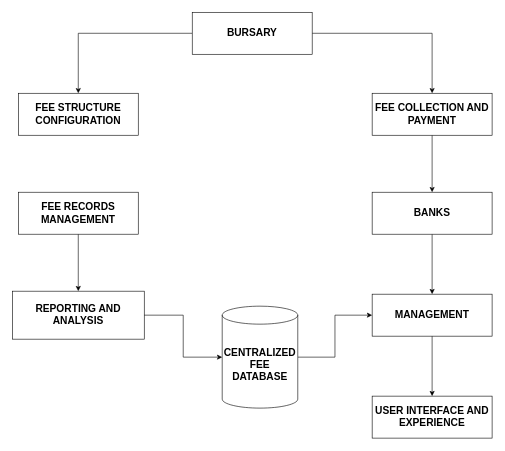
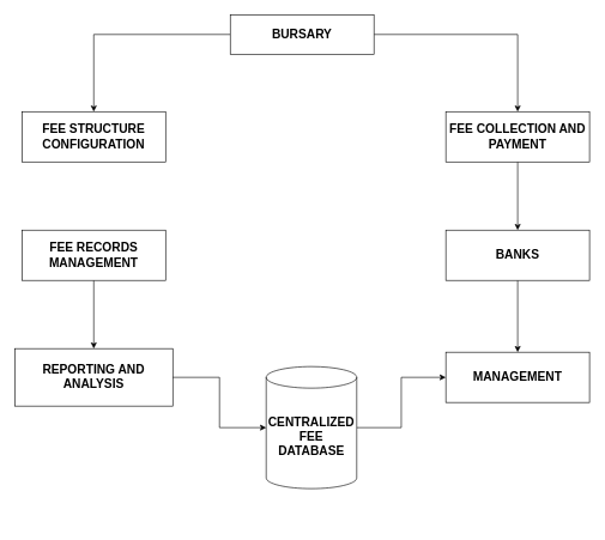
  <mxCell id="0" />
  <mxCell id="1" parent="0" />
  <mxCell id="2" style="edgeStyle=orthogonalEdgeStyle;rounded=0;orthogonalLoop=1;jettySize=auto;html=1;" edge="1" parent="1" source="3" target="12"><mxGeometry relative="1" as="geometry" /></mxCell>
  <mxCell id="3" value="&lt;font style=&quot;font-size: 17px;&quot;&gt;&lt;b&gt;BANKS&lt;/b&gt;&lt;/font&gt;" style="rounded=0;whiteSpace=wrap;html=1;" vertex="1" parent="1"><mxGeometry x="620" y="320" width="200" height="70" as="geometry" /></mxCell>
  <mxCell id="4" style="edgeStyle=orthogonalEdgeStyle;rounded=0;orthogonalLoop=1;jettySize=auto;html=1;entryX=0;entryY=0.5;entryDx=0;entryDy=0;" edge="1" parent="1" source="5" target="12"><mxGeometry relative="1" as="geometry" /></mxCell>
  <mxCell id="5" value="&lt;font style=&quot;font-size: 17px;&quot;&gt;&lt;b&gt;CENTRALIZED FEE DATABASE&lt;/b&gt;&lt;/font&gt;" style="shape=cylinder3;whiteSpace=wrap;html=1;boundedLbl=1;backgroundOutline=1;size=15;" vertex="1" parent="1"><mxGeometry x="370" y="510" width="126" height="170" as="geometry" /></mxCell>
  <mxCell id="6" value="&lt;font style=&quot;font-size: 17px;&quot;&gt;&lt;b&gt;REPORTING AND ANALYSIS&lt;/b&gt;&lt;/font&gt;" style="rounded=0;whiteSpace=wrap;html=1;" vertex="1" parent="1"><mxGeometry x="20" y="485" width="220" height="80" as="geometry" /></mxCell>
- <mxCell id="7" value="&lt;font style=&quot;font-size: 17px;&quot;&gt;&lt;b&gt;USER INTERFACE AND EXPERIENCE&lt;/b&gt;&lt;/font&gt;" style="rounded=0;whiteSpace=wrap;html=1;" vertex="1" parent="1"><mxGeometry x="620" y="660" width="200" height="70" as="geometry" /></mxCell>
  <mxCell id="8" style="edgeStyle=orthogonalEdgeStyle;rounded=0;orthogonalLoop=1;jettySize=auto;html=1;entryX=0.5;entryY=0;entryDx=0;entryDy=0;" edge="1" parent="1" source="10" target="13"><mxGeometry relative="1" as="geometry" /></mxCell>
  <mxCell id="9" style="edgeStyle=orthogonalEdgeStyle;rounded=0;orthogonalLoop=1;jettySize=auto;html=1;" edge="1" parent="1" source="10" target="15"><mxGeometry relative="1" as="geometry" /></mxCell>
- <mxCell id="10" value="&lt;font style=&quot;font-size: 17px;&quot;&gt;&lt;b&gt;BURSARY&lt;/b&gt;&lt;/font&gt;" style="rounded=0;whiteSpace=wrap;html=1;" vertex="1" parent="1"><mxGeometry x="320" y="20" width="200" height="70" as="geometry" /></mxCell>
- <mxCell id="11" style="edgeStyle=orthogonalEdgeStyle;rounded=0;orthogonalLoop=1;jettySize=auto;html=1;entryX=0.5;entryY=0;entryDx=0;entryDy=0;" edge="1" parent="1" source="12" target="7"><mxGeometry relative="1" as="geometry" /></mxCell>
+ <mxCell id="10" value="&lt;font style=&quot;font-size: 17px;&quot;&gt;&lt;b&gt;BURSARY&lt;/b&gt;&lt;/font&gt;" style="rounded=0;whiteSpace=wrap;html=1;" vertex="1" parent="1"><mxGeometry x="320" y="20" width="200" height="55" as="geometry" /></mxCell>
  <mxCell id="12" value="&lt;font style=&quot;font-size: 17px;&quot;&gt;&lt;b&gt;MANAGEMENT&lt;/b&gt;&lt;/font&gt;" style="rounded=0;whiteSpace=wrap;html=1;" vertex="1" parent="1"><mxGeometry x="620" y="490" width="200" height="70" as="geometry" /></mxCell>
  <mxCell id="13" value="&lt;font style=&quot;font-size: 17px;&quot;&gt;&lt;b&gt;FEE STRUCTURE CONFIGURATION&lt;/b&gt;&lt;/font&gt;" style="rounded=0;whiteSpace=wrap;html=1;" vertex="1" parent="1"><mxGeometry x="30" y="155" width="200" height="70" as="geometry" /></mxCell>
  <mxCell id="14" style="edgeStyle=orthogonalEdgeStyle;rounded=0;orthogonalLoop=1;jettySize=auto;html=1;" edge="1" parent="1" source="15" target="3"><mxGeometry relative="1" as="geometry" /></mxCell>
  <mxCell id="15" value="&lt;font style=&quot;font-size: 17px;&quot;&gt;&lt;b&gt;FEE COLLECTION AND PAYMENT&lt;/b&gt;&lt;/font&gt;" style="rounded=0;whiteSpace=wrap;html=1;" vertex="1" parent="1"><mxGeometry x="620" y="155" width="200" height="70" as="geometry" /></mxCell>
  <mxCell id="16" style="edgeStyle=orthogonalEdgeStyle;rounded=0;orthogonalLoop=1;jettySize=auto;html=1;" edge="1" parent="1" source="17" target="6"><mxGeometry relative="1" as="geometry" /></mxCell>
  <mxCell id="17" value="&lt;font style=&quot;font-size: 17px;&quot;&gt;&lt;b&gt;FEE RECORDS MANAGEMENT&lt;/b&gt;&lt;/font&gt;" style="rounded=0;whiteSpace=wrap;html=1;" vertex="1" parent="1"><mxGeometry x="30" y="320" width="200" height="70" as="geometry" /></mxCell>
  <mxCell id="18" style="edgeStyle=orthogonalEdgeStyle;rounded=0;orthogonalLoop=1;jettySize=auto;html=1;entryX=0;entryY=0.5;entryDx=0;entryDy=0;entryPerimeter=0;" edge="1" parent="1" source="6" target="5"><mxGeometry relative="1" as="geometry" /></mxCell>
